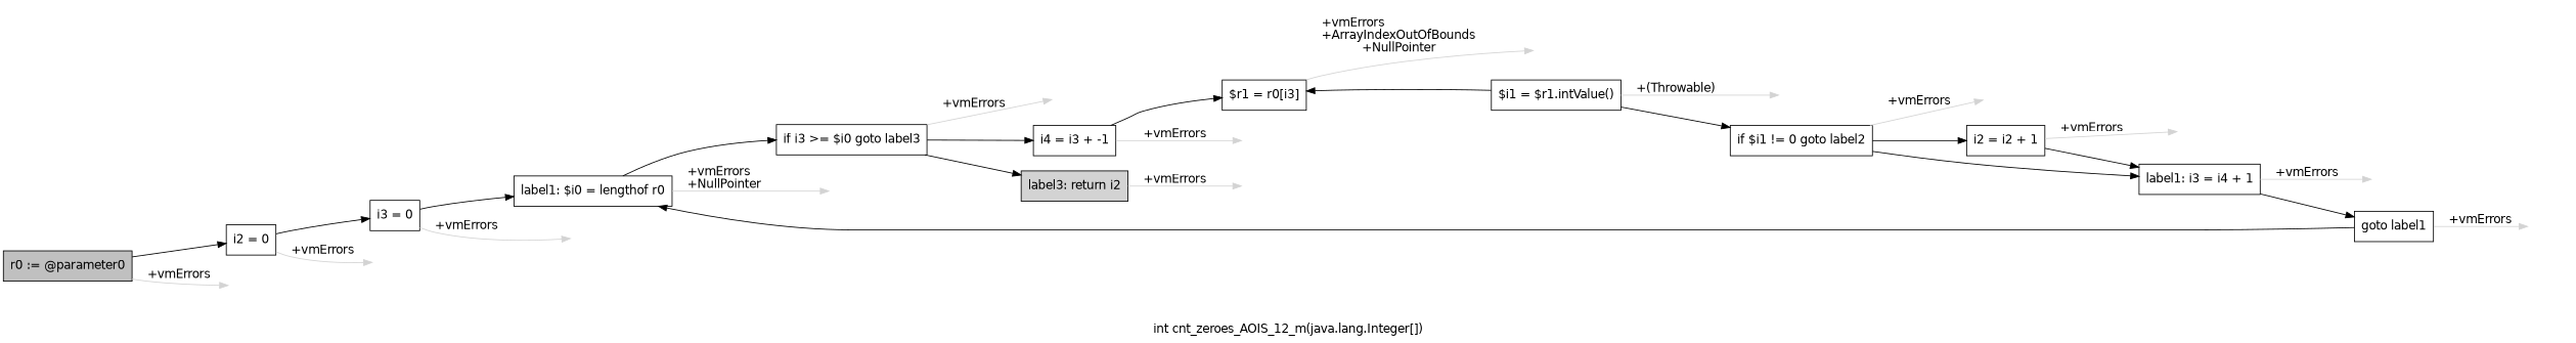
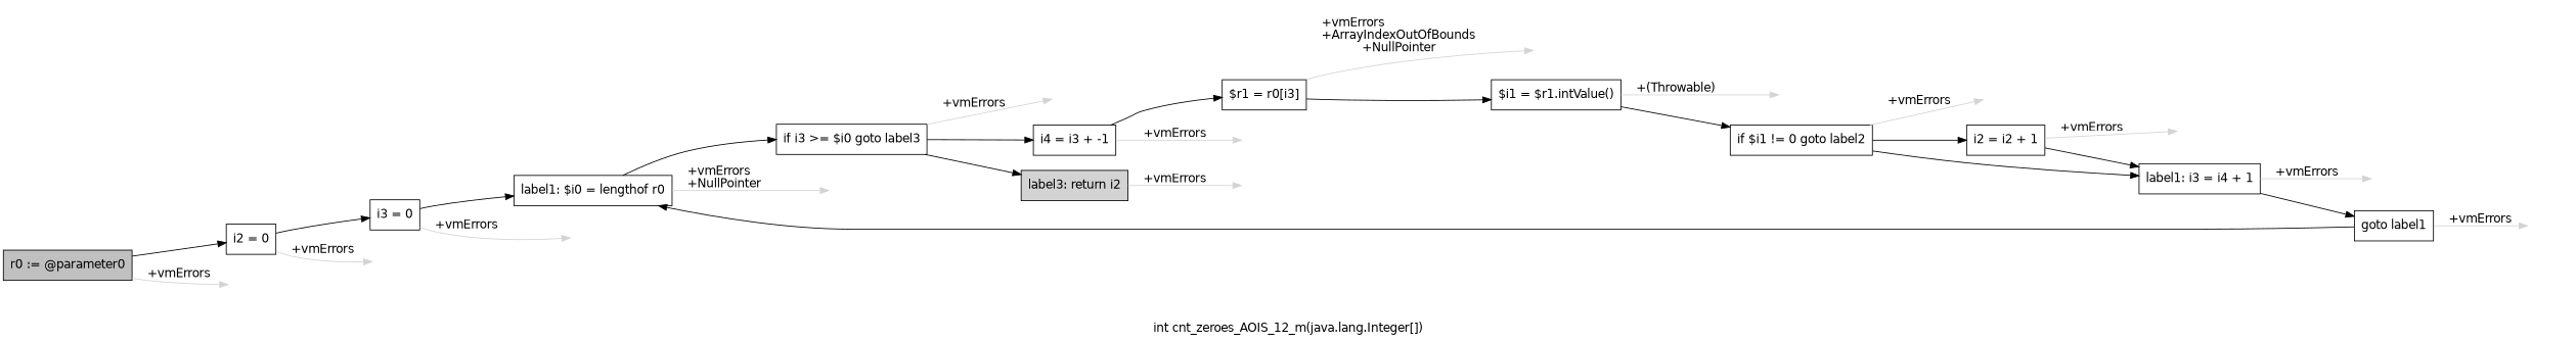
  digraph {
    fontname="DejaVu Sans"
    label="int cnt_zeroes_AOIS_12_m(java.lang.Integer[])"
    rankdir=LR
    node [fontname="DejaVu Sans" shape=box style=invis]
    edge [color=black fontname="DejaVu Sans"]
    n1 [fillcolor=gray label="r0 := @parameter0" style=filled]
    n2 [label="i2 = 0" style=""]
    n3 [label=Esc]
    n4 [label="i3 = 0" style=""]
    n5 [label=Esc]
    n6 [label="label1: $i0 = lengthof r0" style=""]
    n7 [label=Esc]
    n8 [label="if i3 >= $i0 goto label3" style=""]
    n9 [label=Esc]
    n10 [label="i4 = i3 + -1" style=""]
    n11 [fillcolor=lightgray label="label3: return i2" style=filled]
    n12 [label=Esc]
    n13 [label="$r1 = r0[i3]" style=""]
    n14 [label=Esc]
    n15 [label=Esc]
    n16 [label="$i1 = $r1.intValue()" style=""]
    n17 [label=Esc]
    n18 [label="if $i1 != 0 goto label2" style=""]
    n19 [label=Esc]
    n20 [label="i2 = i2 + 1" style=""]
    n21 [label="label1: i3 = i4 + 1" style=""]
    n22 [label=Esc]
    n23 [label=Esc]
    n24 [label="goto label1" style=""]
    n25 [label=Esc]
    n26 [label=Esc]
    n1 -> n2
    n1 -> n3 [color=lightgray label="\l+vmErrors"]
    n2 -> n4
    n2 -> n5 [color=lightgray label="\l+vmErrors"]
    n4 -> n6
    n4 -> n7 [color=lightgray label="\l+vmErrors"]
    n6 -> n8
    n6 -> n9 [color=lightgray label="\l+vmErrors\l+NullPointer"]
    n8 -> n10
    n8 -> n11
    n8 -> n12 [color=lightgray label="\l+vmErrors"]
    n10 -> n13
    n10 -> n14 [color=lightgray label="\l+vmErrors"]
    n11 -> n15 [color=lightgray label="\l+vmErrors"]
-   n16 -> n13
+   n13 -> n16
    n13 -> n17 [color=lightgray label="\l+vmErrors\l+ArrayIndexOutOfBounds\l+NullPointer"]
    n16 -> n18
    n16 -> n19 [color=lightgray label="\l+(Throwable)"]
    n18 -> n20
    n18 -> n21
    n18 -> n22 [color=lightgray label="\l+vmErrors"]
    n20 -> n21
    n20 -> n23 [color=lightgray label="\l+vmErrors"]
    n21 -> n24
    n21 -> n25 [color=lightgray label="\l+vmErrors"]
    n24 -> n6
    n24 -> n26 [color=lightgray label="\l+vmErrors"]
  }
